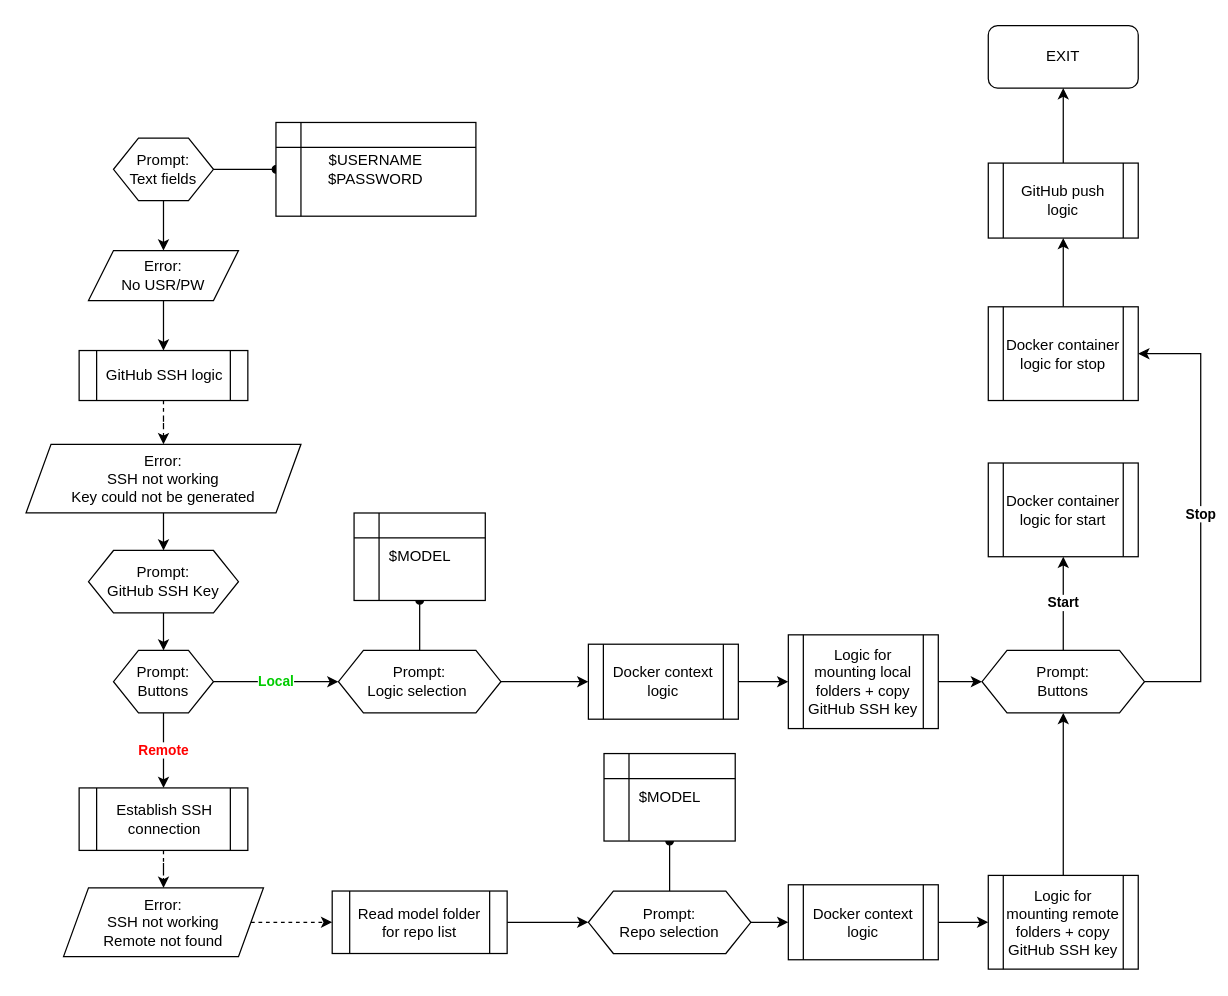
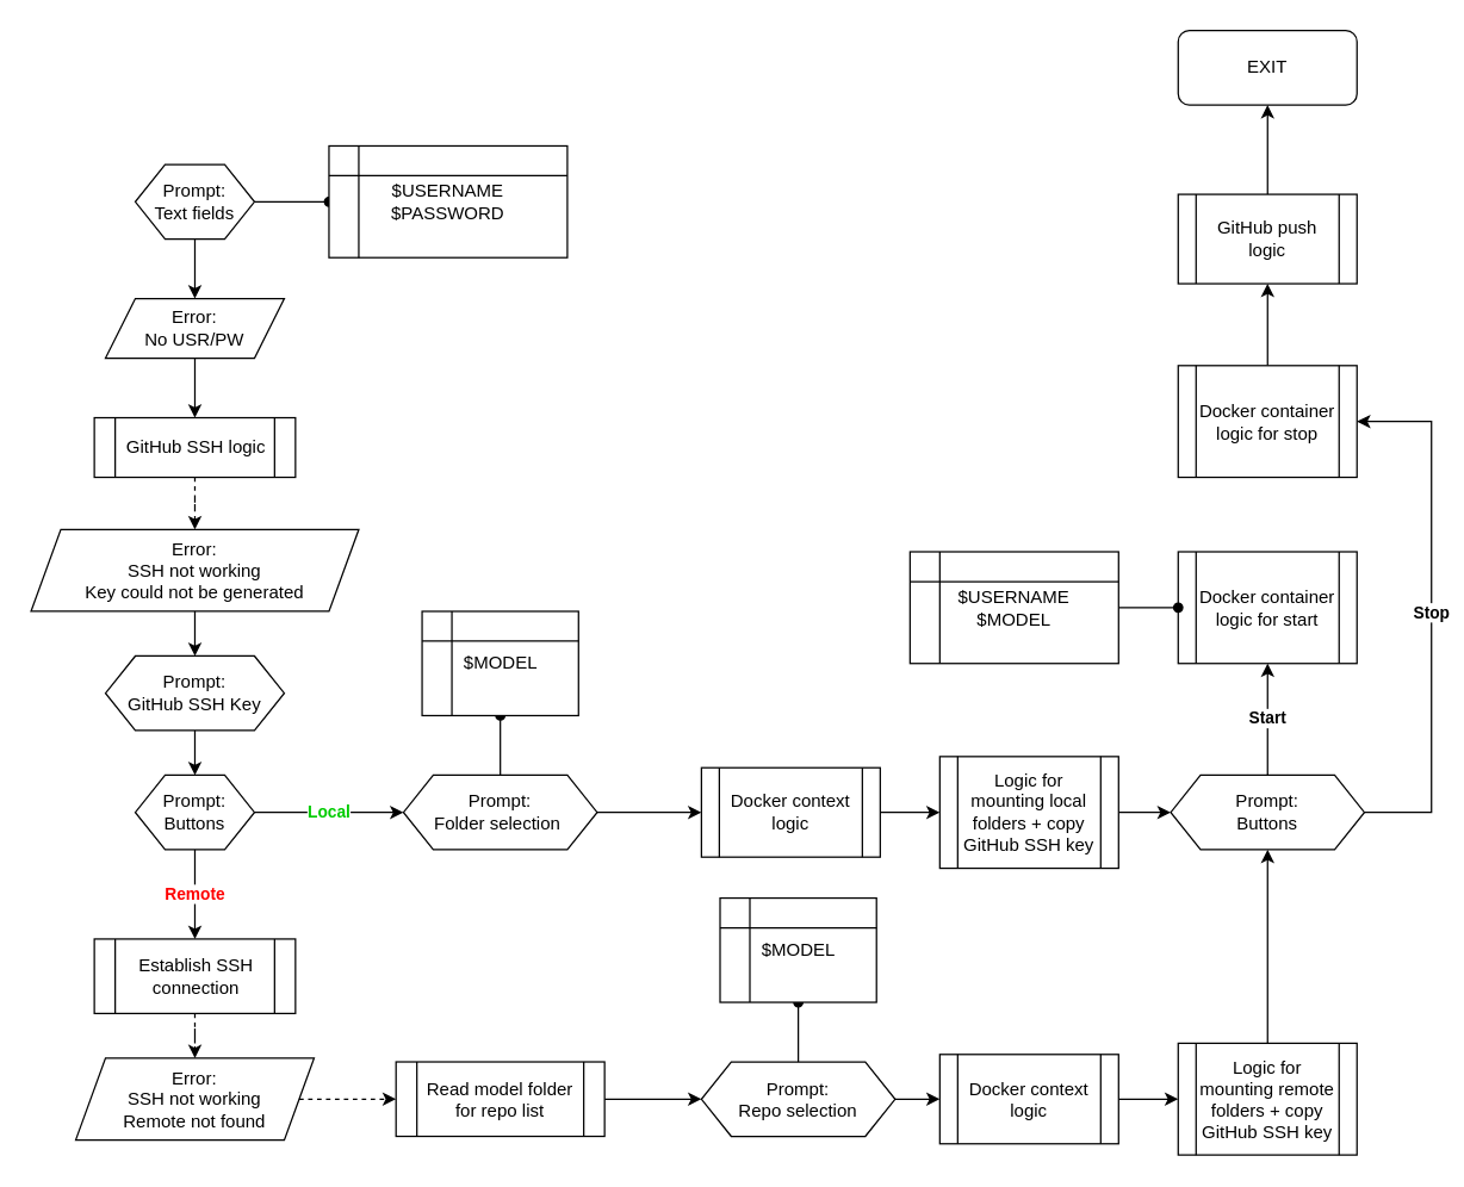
  <mxCell id="0" />
  <mxCell id="1" parent="0" />
  <mxCell id="2" value="Local" style="edgeStyle=orthogonalEdgeStyle;rounded=0;orthogonalLoop=1;jettySize=auto;html=1;exitX=1;exitY=0.5;exitDx=0;exitDy=0;entryX=0;entryY=0.5;entryDx=0;entryDy=0;fontStyle=1;fontColor=#00CC00;" edge="1" parent="1" source="6" target="16"><mxGeometry relative="1" as="geometry"><mxPoint x="270" y="545" as="targetPoint" /><mxPoint x="179.996" y="544.694" as="sourcePoint" /></mxGeometry></mxCell>
  <mxCell id="3" value="Remote" style="edgeStyle=orthogonalEdgeStyle;rounded=0;orthogonalLoop=1;jettySize=auto;html=1;exitX=0.5;exitY=1;exitDx=0;exitDy=0;fontStyle=1;fontColor=#FF0000;" edge="1" parent="1"><mxGeometry relative="1" as="geometry"><mxPoint x="130" y="630" as="targetPoint" /><mxPoint x="130" y="570" as="sourcePoint" /></mxGeometry></mxCell>
  <mxCell id="4" style="edgeStyle=orthogonalEdgeStyle;rounded=0;orthogonalLoop=1;jettySize=auto;html=1;entryX=0;entryY=0.5;entryDx=0;entryDy=0;" edge="1" parent="1" source="5" target="24"><mxGeometry relative="1" as="geometry" /></mxCell>
  <mxCell id="5" value="Read model folder for repo list" style="shape=process;whiteSpace=wrap;html=1;backgroundOutline=1;" vertex="1" parent="1"><mxGeometry x="265" y="712.5" width="140" height="50" as="geometry" /></mxCell>
  <mxCell id="6" value="Prompt:&lt;div&gt;Buttons&lt;/div&gt;" style="shape=hexagon;perimeter=hexagonPerimeter2;whiteSpace=wrap;html=1;fixedSize=1;" vertex="1" parent="1"><mxGeometry x="90" y="520" width="80" height="50" as="geometry" /></mxCell>
  <mxCell id="7" style="edgeStyle=orthogonalEdgeStyle;rounded=0;orthogonalLoop=1;jettySize=auto;html=1;entryX=0;entryY=0.5;entryDx=0;entryDy=0;" edge="1" parent="1" source="8" target="36"><mxGeometry relative="1" as="geometry" /></mxCell>
  <mxCell id="8" value="Docker context logic" style="shape=process;whiteSpace=wrap;html=1;backgroundOutline=1;" vertex="1" parent="1"><mxGeometry x="470" y="515" width="120" height="60" as="geometry" /></mxCell>
  <mxCell id="9" style="edgeStyle=orthogonalEdgeStyle;rounded=0;orthogonalLoop=1;jettySize=auto;html=1;exitX=0.5;exitY=1;exitDx=0;exitDy=0;" edge="1" parent="1" source="11" target="14"><mxGeometry relative="1" as="geometry" /></mxCell>
  <mxCell id="10" style="edgeStyle=orthogonalEdgeStyle;rounded=0;orthogonalLoop=1;jettySize=auto;html=1;endArrow=oval;endFill=1;" edge="1" parent="1" source="11" target="12"><mxGeometry relative="1" as="geometry" /></mxCell>
  <mxCell id="11" value="Prompt:&lt;div&gt;Text fields&lt;/div&gt;" style="shape=hexagon;perimeter=hexagonPerimeter2;whiteSpace=wrap;html=1;fixedSize=1;" vertex="1" parent="1"><mxGeometry x="90" y="110" width="80" height="50" as="geometry" /></mxCell>
  <mxCell id="12" value="$USERNAME&lt;div&gt;$PASSWORD&lt;/div&gt;" style="shape=internalStorage;whiteSpace=wrap;html=1;backgroundOutline=1;" vertex="1" parent="1"><mxGeometry x="220" y="97.5" width="160" height="75" as="geometry" /></mxCell>
  <mxCell id="13" value="" style="edgeStyle=orthogonalEdgeStyle;rounded=0;orthogonalLoop=1;jettySize=auto;html=1;exitX=0.5;exitY=1;exitDx=0;exitDy=0;entryX=0.5;entryY=0;entryDx=0;entryDy=0;" edge="1" parent="1" source="14" target="18"><mxGeometry relative="1" as="geometry"><mxPoint x="130" y="290" as="targetPoint" /></mxGeometry></mxCell>
  <mxCell id="14" value="Error:&lt;div&gt;No USR/PW&lt;/div&gt;" style="shape=parallelogram;perimeter=parallelogramPerimeter;whiteSpace=wrap;html=1;fixedSize=1;" vertex="1" parent="1"><mxGeometry x="70" y="200" width="120" height="40" as="geometry" /></mxCell>
  <mxCell id="15" style="edgeStyle=orthogonalEdgeStyle;rounded=0;orthogonalLoop=1;jettySize=auto;html=1;entryX=0;entryY=0.5;entryDx=0;entryDy=0;" edge="1" parent="1" source="16" target="8"><mxGeometry relative="1" as="geometry" /></mxCell>
- <mxCell id="16" value="Prompt:&lt;div&gt;Logic selection&amp;nbsp;&lt;/div&gt;" style="shape=hexagon;perimeter=hexagonPerimeter2;whiteSpace=wrap;html=1;fixedSize=1;" vertex="1" parent="1"><mxGeometry x="270" y="520" width="130" height="50" as="geometry" /></mxCell>
+ <mxCell id="16" value="Prompt:&lt;div&gt;Folder selection&amp;nbsp;&lt;/div&gt;" style="shape=hexagon;perimeter=hexagonPerimeter2;whiteSpace=wrap;html=1;fixedSize=1;" vertex="1" parent="1"><mxGeometry x="270" y="520" width="130" height="50" as="geometry" /></mxCell>
  <mxCell id="17" style="edgeStyle=orthogonalEdgeStyle;rounded=0;orthogonalLoop=1;jettySize=auto;html=1;entryX=0.5;entryY=0;entryDx=0;entryDy=0;dashed=1;" edge="1" parent="1" source="18" target="21"><mxGeometry relative="1" as="geometry" /></mxCell>
  <mxCell id="18" value="GitHub SSH logic" style="shape=process;whiteSpace=wrap;html=1;backgroundOutline=1;" vertex="1" parent="1"><mxGeometry x="62.5" y="280" width="135" height="40" as="geometry" /></mxCell>
  <mxCell id="19" style="edgeStyle=orthogonalEdgeStyle;rounded=0;orthogonalLoop=1;jettySize=auto;html=1;exitX=0.5;exitY=1;exitDx=0;exitDy=0;entryX=0.5;entryY=0;entryDx=0;entryDy=0;" edge="1" parent="1" source="22" target="6"><mxGeometry relative="1" as="geometry"><mxPoint x="150" y="530" as="sourcePoint" /></mxGeometry></mxCell>
  <mxCell id="20" style="edgeStyle=orthogonalEdgeStyle;rounded=0;orthogonalLoop=1;jettySize=auto;html=1;entryX=0.5;entryY=0;entryDx=0;entryDy=0;" edge="1" parent="1" source="21" target="22"><mxGeometry relative="1" as="geometry" /></mxCell>
  <mxCell id="21" value="Error:&lt;div&gt;SSH not working&lt;/div&gt;&lt;div&gt;Key could not be generated&lt;/div&gt;" style="shape=parallelogram;perimeter=parallelogramPerimeter;whiteSpace=wrap;html=1;fixedSize=1;" vertex="1" parent="1"><mxGeometry x="20" y="355" width="220" height="55" as="geometry" /></mxCell>
  <mxCell id="22" value="Prompt:&lt;div&gt;GitHub SSH Key&lt;/div&gt;" style="shape=hexagon;perimeter=hexagonPerimeter2;whiteSpace=wrap;html=1;fixedSize=1;" vertex="1" parent="1"><mxGeometry x="70" y="440" width="120" height="50" as="geometry" /></mxCell>
  <mxCell id="23" style="edgeStyle=orthogonalEdgeStyle;rounded=0;orthogonalLoop=1;jettySize=auto;html=1;exitX=1;exitY=0.5;exitDx=0;exitDy=0;" edge="1" parent="1" source="24" target="32"><mxGeometry relative="1" as="geometry" /></mxCell>
  <mxCell id="24" value="Prompt:&lt;div&gt;Repo selection&lt;/div&gt;" style="shape=hexagon;perimeter=hexagonPerimeter2;whiteSpace=wrap;html=1;fixedSize=1;" vertex="1" parent="1"><mxGeometry x="470" y="712.5" width="130" height="50" as="geometry" /></mxCell>
  <mxCell id="25" style="edgeStyle=orthogonalEdgeStyle;rounded=0;orthogonalLoop=1;jettySize=auto;html=1;entryX=0.5;entryY=0;entryDx=0;entryDy=0;dashed=1;" edge="1" parent="1" source="26" target="28"><mxGeometry relative="1" as="geometry" /></mxCell>
  <mxCell id="26" value="Establish SSH connection" style="shape=process;whiteSpace=wrap;html=1;backgroundOutline=1;" vertex="1" parent="1"><mxGeometry x="62.5" y="630" width="135" height="50" as="geometry" /></mxCell>
  <mxCell id="27" style="edgeStyle=orthogonalEdgeStyle;rounded=0;orthogonalLoop=1;jettySize=auto;html=1;exitX=1;exitY=0.5;exitDx=0;exitDy=0;entryX=0;entryY=0.5;entryDx=0;entryDy=0;dashed=1;" edge="1" parent="1" source="28" target="5"><mxGeometry relative="1" as="geometry" /></mxCell>
  <mxCell id="28" value="Error:&lt;div&gt;SSH not working&lt;/div&gt;&lt;div&gt;Remote not found&lt;/div&gt;" style="shape=parallelogram;perimeter=parallelogramPerimeter;whiteSpace=wrap;html=1;fixedSize=1;" vertex="1" parent="1"><mxGeometry x="50" y="710" width="160" height="55" as="geometry" /></mxCell>
  <mxCell id="29" style="edgeStyle=orthogonalEdgeStyle;rounded=0;orthogonalLoop=1;jettySize=auto;html=1;endArrow=oval;endFill=1;exitX=0.5;exitY=0;exitDx=0;exitDy=0;entryX=0.5;entryY=1;entryDx=0;entryDy=0;" edge="1" target="30" parent="1" source="16"><mxGeometry relative="1" as="geometry"><mxPoint x="275" y="540" as="sourcePoint" /></mxGeometry></mxCell>
  <mxCell id="30" value="$MODEL" style="shape=internalStorage;whiteSpace=wrap;html=1;backgroundOutline=1;" vertex="1" parent="1"><mxGeometry x="282.5" y="410" width="105" height="70" as="geometry" /></mxCell>
  <mxCell id="31" style="edgeStyle=orthogonalEdgeStyle;rounded=0;orthogonalLoop=1;jettySize=auto;html=1;entryX=0;entryY=0.5;entryDx=0;entryDy=0;" edge="1" parent="1" source="32" target="38"><mxGeometry relative="1" as="geometry" /></mxCell>
  <mxCell id="32" value="Docker context logic" style="shape=process;whiteSpace=wrap;html=1;backgroundOutline=1;" vertex="1" parent="1"><mxGeometry x="630" y="707.5" width="120" height="60" as="geometry" /></mxCell>
  <mxCell id="33" style="edgeStyle=orthogonalEdgeStyle;rounded=0;orthogonalLoop=1;jettySize=auto;html=1;endArrow=oval;endFill=1;exitX=0.5;exitY=0;exitDx=0;exitDy=0;entryX=0.5;entryY=1;entryDx=0;entryDy=0;" edge="1" target="34" parent="1" source="24"><mxGeometry relative="1" as="geometry"><mxPoint x="535" y="712.5" as="sourcePoint" /></mxGeometry></mxCell>
  <mxCell id="34" value="$MODEL" style="shape=internalStorage;whiteSpace=wrap;html=1;backgroundOutline=1;" vertex="1" parent="1"><mxGeometry x="482.5" y="602.5" width="105" height="70" as="geometry" /></mxCell>
  <mxCell id="35" style="edgeStyle=orthogonalEdgeStyle;rounded=0;orthogonalLoop=1;jettySize=auto;html=1;exitX=1;exitY=0.5;exitDx=0;exitDy=0;entryX=0;entryY=0.5;entryDx=0;entryDy=0;" edge="1" parent="1" source="36" target="41"><mxGeometry relative="1" as="geometry" /></mxCell>
  <mxCell id="36" value="Logic for mounting local folders + copy GitHub SSH key" style="shape=process;whiteSpace=wrap;html=1;backgroundOutline=1;" vertex="1" parent="1"><mxGeometry x="630" y="507.5" width="120" height="75" as="geometry" /></mxCell>
  <mxCell id="37" style="edgeStyle=orthogonalEdgeStyle;rounded=0;orthogonalLoop=1;jettySize=auto;html=1;exitX=0.5;exitY=0;exitDx=0;exitDy=0;entryX=0.5;entryY=1;entryDx=0;entryDy=0;" edge="1" parent="1" source="38" target="41"><mxGeometry relative="1" as="geometry" /></mxCell>
  <mxCell id="38" value="Logic for mounting remote folders + copy GitHub SSH key" style="shape=process;whiteSpace=wrap;html=1;backgroundOutline=1;" vertex="1" parent="1"><mxGeometry x="790" y="700" width="120" height="75" as="geometry" /></mxCell>
  <mxCell id="39" value="Start" style="edgeStyle=orthogonalEdgeStyle;rounded=0;orthogonalLoop=1;jettySize=auto;html=1;exitX=0.5;exitY=0;exitDx=0;exitDy=0;entryX=0.5;entryY=1;entryDx=0;entryDy=0;fontStyle=1" edge="1" parent="1" source="41" target="42"><mxGeometry relative="1" as="geometry"><mxPoint x="880" y="450" as="targetPoint" /><mxPoint x="849.62" y="520" as="sourcePoint" /></mxGeometry></mxCell>
  <mxCell id="40" value="Stop" style="edgeStyle=orthogonalEdgeStyle;rounded=0;orthogonalLoop=1;jettySize=auto;html=1;exitX=1;exitY=0.5;exitDx=0;exitDy=0;entryX=1;entryY=0.5;entryDx=0;entryDy=0;fontStyle=1" edge="1" parent="1" source="41" target="46"><mxGeometry relative="1" as="geometry"><Array as="points"><mxPoint x="960" y="545" /><mxPoint x="960" y="283" /></Array></mxGeometry></mxCell>
  <mxCell id="41" value="Prompt:&lt;div&gt;Buttons&lt;/div&gt;" style="shape=hexagon;perimeter=hexagonPerimeter2;whiteSpace=wrap;html=1;fixedSize=1;" vertex="1" parent="1"><mxGeometry x="785" y="520" width="130" height="50" as="geometry" /></mxCell>
  <mxCell id="42" value="Docker container logic for start" style="shape=process;whiteSpace=wrap;html=1;backgroundOutline=1;" vertex="1" parent="1"><mxGeometry x="790" y="370" width="120" height="75" as="geometry" /></mxCell>
+ <mxCell id="43" style="edgeStyle=orthogonalEdgeStyle;rounded=0;orthogonalLoop=1;jettySize=auto;html=1;entryX=0;entryY=0.5;entryDx=0;entryDy=0;endArrow=oval;endFill=1;" edge="1" parent="1" source="44" target="42"><mxGeometry relative="1" as="geometry" /></mxCell>
+ <mxCell id="44" value="$USERNAME&lt;div&gt;$MODEL&lt;/div&gt;" style="shape=internalStorage;whiteSpace=wrap;html=1;backgroundOutline=1;" vertex="1" parent="1"><mxGeometry x="610" y="370" width="140" height="75" as="geometry" /></mxCell>
  <mxCell id="45" style="edgeStyle=orthogonalEdgeStyle;rounded=0;orthogonalLoop=1;jettySize=auto;html=1;exitX=0.5;exitY=0;exitDx=0;exitDy=0;entryX=0.5;entryY=1;entryDx=0;entryDy=0;" edge="1" parent="1" source="46" target="48"><mxGeometry relative="1" as="geometry" /></mxCell>
  <mxCell id="46" value="Docker container logic for stop" style="shape=process;whiteSpace=wrap;html=1;backgroundOutline=1;" vertex="1" parent="1"><mxGeometry x="790" y="245" width="120" height="75" as="geometry" /></mxCell>
  <mxCell id="47" style="edgeStyle=orthogonalEdgeStyle;rounded=0;orthogonalLoop=1;jettySize=auto;html=1;exitX=0.5;exitY=0;exitDx=0;exitDy=0;entryX=0.5;entryY=1;entryDx=0;entryDy=0;" edge="1" parent="1" source="48" target="49"><mxGeometry relative="1" as="geometry" /></mxCell>
  <mxCell id="48" value="GitHub push logic" style="shape=process;whiteSpace=wrap;html=1;backgroundOutline=1;" vertex="1" parent="1"><mxGeometry x="790" y="130" width="120" height="60" as="geometry" /></mxCell>
  <mxCell id="49" value="EXIT" style="whiteSpace=wrap;html=1;rounded=1;" vertex="1" parent="1"><mxGeometry x="790" y="20" width="120" height="50" as="geometry" /></mxCell>
